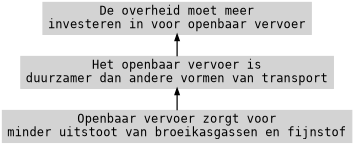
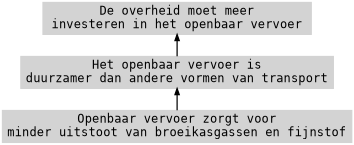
  digraph {
    rankdir=BT
    fontname="DejaVu Sans Mono"
    node [color=lightgrey fixedsize=false fontcolor=black fontname="DejaVu Sans Mono" fontsize=20 penwidth=2 shape=rect style=filled]
    edge [fontcolor=black fontname="DejaVu Sans Mono" fontsize=16 penwidth=2]
    n1 [label="Het openbaar vervoer is\nduurzamer dan andere vormen van transport"]
-   n2 [label="De overheid moet meer\ninvesteren in voor openbaar vervoer"]
+   n2 [label="De overheid moet meer\ninvesteren in het openbaar vervoer"]
    n3 [label="Openbaar vervoer zorgt voor\nminder uitstoot van broeikasgassen en fijnstof"]
    n1 -> n2
    n3 -> n1
  }
